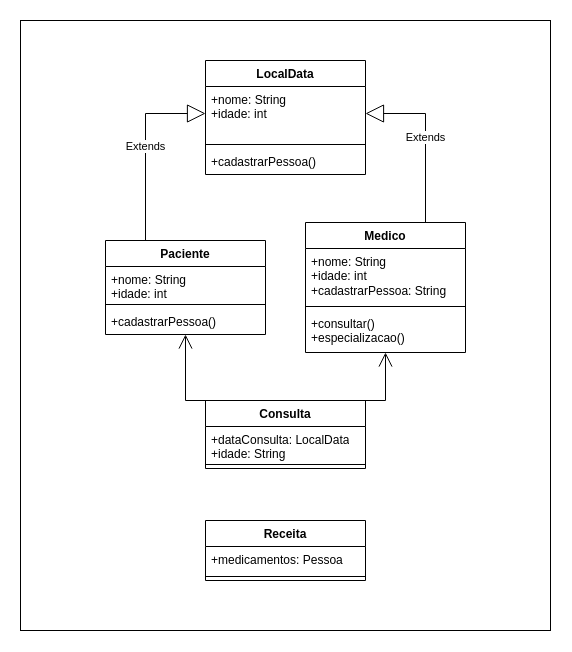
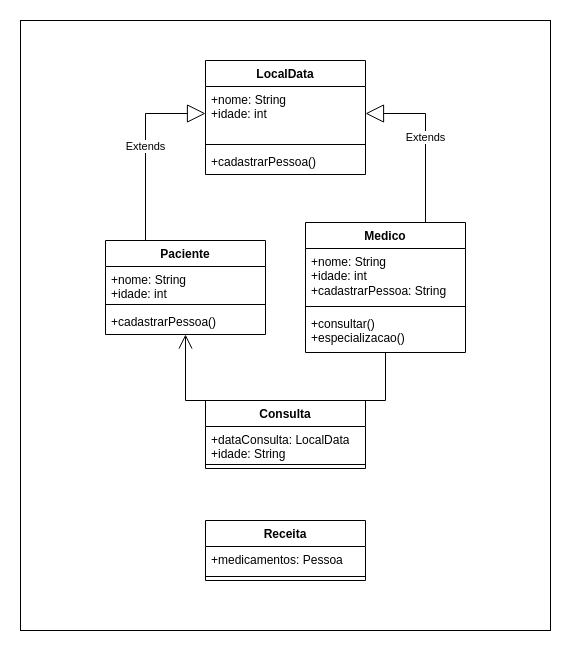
  <mxCell id="0" />
  <mxCell id="1" parent="0" />
  <mxCell id="2" value="" style="rounded=0;whiteSpace=wrap;html=1;" vertex="1" parent="1"><mxGeometry x="20" y="20" width="530" height="610" as="geometry" /></mxCell>
  <mxCell id="3" value="Receita" style="swimlane;fontStyle=1;align=center;verticalAlign=top;childLayout=stackLayout;horizontal=1;startSize=26;horizontalStack=0;resizeParent=1;resizeParentMax=0;resizeLast=0;collapsible=1;marginBottom=0;whiteSpace=wrap;html=1;" vertex="1" parent="1"><mxGeometry x="205" y="520" width="160" height="60" as="geometry" /></mxCell>
  <mxCell id="4" value="+medicamentos: Pessoa" style="text;strokeColor=none;fillColor=none;align=left;verticalAlign=top;spacingLeft=4;spacingRight=4;overflow=hidden;rotatable=0;points=[[0,0.5],[1,0.5]];portConstraint=eastwest;whiteSpace=wrap;html=1;" vertex="1" parent="3"><mxGeometry y="26" width="160" height="26" as="geometry" /></mxCell>
  <mxCell id="5" value="" style="line;strokeWidth=1;fillColor=none;align=left;verticalAlign=middle;spacingTop=-1;spacingLeft=3;spacingRight=3;rotatable=0;labelPosition=right;points=[];portConstraint=eastwest;strokeColor=inherit;" vertex="1" parent="3"><mxGeometry y="52" width="160" height="8" as="geometry" /></mxCell>
  <mxCell id="6" value="Consulta" style="swimlane;fontStyle=1;align=center;verticalAlign=top;childLayout=stackLayout;horizontal=1;startSize=26;horizontalStack=0;resizeParent=1;resizeParentMax=0;resizeLast=0;collapsible=1;marginBottom=0;whiteSpace=wrap;html=1;" vertex="1" parent="1"><mxGeometry x="205" y="400" width="160" height="68" as="geometry" /></mxCell>
  <mxCell id="7" value="+dataConsulta: LocalData&lt;div&gt;+idade: String&lt;/div&gt;" style="text;strokeColor=none;fillColor=none;align=left;verticalAlign=top;spacingLeft=4;spacingRight=4;overflow=hidden;rotatable=0;points=[[0,0.5],[1,0.5]];portConstraint=eastwest;whiteSpace=wrap;html=1;" vertex="1" parent="6"><mxGeometry y="26" width="160" height="34" as="geometry" /></mxCell>
  <mxCell id="8" value="" style="line;strokeWidth=1;fillColor=none;align=left;verticalAlign=middle;spacingTop=-1;spacingLeft=3;spacingRight=3;rotatable=0;labelPosition=right;points=[];portConstraint=eastwest;strokeColor=inherit;" vertex="1" parent="6"><mxGeometry y="60" width="160" height="8" as="geometry" /></mxCell>
  <mxCell id="9" value="Medico" style="swimlane;fontStyle=1;align=center;verticalAlign=top;childLayout=stackLayout;horizontal=1;startSize=26;horizontalStack=0;resizeParent=1;resizeParentMax=0;resizeLast=0;collapsible=1;marginBottom=0;whiteSpace=wrap;html=1;" vertex="1" parent="1"><mxGeometry x="305" y="222" width="160" height="130" as="geometry"><mxRectangle x="420" y="342" width="80" height="30" as="alternateBounds" /></mxGeometry></mxCell>
  <mxCell id="10" value="+nome: String&lt;div&gt;+idade: int&lt;/div&gt;&lt;div&gt;+cadastrarPessoa: String&lt;/div&gt;" style="text;strokeColor=none;fillColor=none;align=left;verticalAlign=top;spacingLeft=4;spacingRight=4;overflow=hidden;rotatable=0;points=[[0,0.5],[1,0.5]];portConstraint=eastwest;whiteSpace=wrap;html=1;" vertex="1" parent="9"><mxGeometry y="26" width="160" height="54" as="geometry" /></mxCell>
  <mxCell id="11" value="" style="line;strokeWidth=1;fillColor=none;align=left;verticalAlign=middle;spacingTop=-1;spacingLeft=3;spacingRight=3;rotatable=0;labelPosition=right;points=[];portConstraint=eastwest;strokeColor=inherit;" vertex="1" parent="9"><mxGeometry y="80" width="160" height="8" as="geometry" /></mxCell>
  <mxCell id="12" value="+consultar()&lt;div&gt;+especializacao()&lt;/div&gt;" style="text;strokeColor=none;fillColor=none;align=left;verticalAlign=top;spacingLeft=4;spacingRight=4;overflow=hidden;rotatable=0;points=[[0,0.5],[1,0.5]];portConstraint=eastwest;whiteSpace=wrap;html=1;" vertex="1" parent="9"><mxGeometry y="88" width="160" height="42" as="geometry" /></mxCell>
  <mxCell id="13" value="Paciente" style="swimlane;fontStyle=1;align=center;verticalAlign=top;childLayout=stackLayout;horizontal=1;startSize=26;horizontalStack=0;resizeParent=1;resizeParentMax=0;resizeLast=0;collapsible=1;marginBottom=0;whiteSpace=wrap;html=1;" vertex="1" parent="1"><mxGeometry x="105" y="240" width="160" height="94" as="geometry" /></mxCell>
  <mxCell id="14" value="+nome: String&lt;div&gt;+idade: int&lt;/div&gt;" style="text;strokeColor=none;fillColor=none;align=left;verticalAlign=top;spacingLeft=4;spacingRight=4;overflow=hidden;rotatable=0;points=[[0,0.5],[1,0.5]];portConstraint=eastwest;whiteSpace=wrap;html=1;" vertex="1" parent="13"><mxGeometry y="26" width="160" height="34" as="geometry" /></mxCell>
  <mxCell id="15" value="" style="line;strokeWidth=1;fillColor=none;align=left;verticalAlign=middle;spacingTop=-1;spacingLeft=3;spacingRight=3;rotatable=0;labelPosition=right;points=[];portConstraint=eastwest;strokeColor=inherit;" vertex="1" parent="13"><mxGeometry y="60" width="160" height="8" as="geometry" /></mxCell>
  <mxCell id="16" value="+cadastrarPessoa()" style="text;strokeColor=none;fillColor=none;align=left;verticalAlign=top;spacingLeft=4;spacingRight=4;overflow=hidden;rotatable=0;points=[[0,0.5],[1,0.5]];portConstraint=eastwest;whiteSpace=wrap;html=1;" vertex="1" parent="13"><mxGeometry y="68" width="160" height="26" as="geometry" /></mxCell>
- <mxCell id="17" value="" style="endArrow=open;endFill=1;endSize=12;html=1;rounded=0;exitX=0.75;exitY=0;exitDx=0;exitDy=0;" edge="1" parent="1" source="6" target="12"><mxGeometry width="160" relative="1" as="geometry"><mxPoint x="299" y="596" as="sourcePoint" /><mxPoint x="459" y="596" as="targetPoint" /><Array as="points"><mxPoint x="385" y="400" /></Array></mxGeometry></mxCell>
+ <mxCell id="17" value="" style="endArrow=none;endFill=1;endSize=12;html=1;rounded=0;exitX=0.75;exitY=0;exitDx=0;exitDy=0;" edge="1" parent="1" source="6" target="12"><mxGeometry width="160" relative="1" as="geometry"><mxPoint x="299" y="596" as="sourcePoint" /><mxPoint x="459" y="596" as="targetPoint" /><Array as="points"><mxPoint x="385" y="400" /></Array></mxGeometry></mxCell>
  <mxCell id="18" value="" style="endArrow=open;endFill=1;endSize=12;html=1;rounded=0;" edge="1" parent="1" target="16"><mxGeometry width="160" relative="1" as="geometry"><mxPoint x="245" y="400" as="sourcePoint" /><mxPoint x="425" y="430" as="targetPoint" /><Array as="points"><mxPoint x="185" y="400" /></Array></mxGeometry></mxCell>
  <mxCell id="19" value="LocalData" style="swimlane;fontStyle=1;align=center;verticalAlign=top;childLayout=stackLayout;horizontal=1;startSize=26;horizontalStack=0;resizeParent=1;resizeParentMax=0;resizeLast=0;collapsible=1;marginBottom=0;whiteSpace=wrap;html=1;" vertex="1" parent="1"><mxGeometry x="205" y="60" width="160" height="114" as="geometry" /></mxCell>
  <mxCell id="20" value="+nome: String&lt;div&gt;+idade: int&lt;/div&gt;" style="text;strokeColor=none;fillColor=none;align=left;verticalAlign=top;spacingLeft=4;spacingRight=4;overflow=hidden;rotatable=0;points=[[0,0.5],[1,0.5]];portConstraint=eastwest;whiteSpace=wrap;html=1;" vertex="1" parent="19"><mxGeometry y="26" width="160" height="54" as="geometry" /></mxCell>
  <mxCell id="21" value="" style="line;strokeWidth=1;fillColor=none;align=left;verticalAlign=middle;spacingTop=-1;spacingLeft=3;spacingRight=3;rotatable=0;labelPosition=right;points=[];portConstraint=eastwest;strokeColor=inherit;" vertex="1" parent="19"><mxGeometry y="80" width="160" height="8" as="geometry" /></mxCell>
  <mxCell id="22" value="+cadastrarPessoa()" style="text;strokeColor=none;fillColor=none;align=left;verticalAlign=top;spacingLeft=4;spacingRight=4;overflow=hidden;rotatable=0;points=[[0,0.5],[1,0.5]];portConstraint=eastwest;whiteSpace=wrap;html=1;" vertex="1" parent="19"><mxGeometry y="88" width="160" height="26" as="geometry" /></mxCell>
  <mxCell id="23" value="Extends" style="endArrow=block;endSize=16;endFill=0;html=1;rounded=0;exitX=0.25;exitY=0;exitDx=0;exitDy=0;entryX=0;entryY=0.5;entryDx=0;entryDy=0;" edge="1" parent="1" source="13" target="20"><mxGeometry width="160" relative="1" as="geometry"><mxPoint x="265" y="290" as="sourcePoint" /><mxPoint x="425" y="290" as="targetPoint" /><Array as="points"><mxPoint x="145" y="113" /></Array></mxGeometry></mxCell>
  <mxCell id="24" value="Extends" style="endArrow=block;endSize=16;endFill=0;html=1;rounded=0;exitX=0.75;exitY=0;exitDx=0;exitDy=0;entryX=1;entryY=0.5;entryDx=0;entryDy=0;" edge="1" parent="1" source="9" target="20"><mxGeometry width="160" relative="1" as="geometry"><mxPoint x="265" y="290" as="sourcePoint" /><mxPoint x="425" y="290" as="targetPoint" /><Array as="points"><mxPoint x="425" y="113" /></Array></mxGeometry></mxCell>
